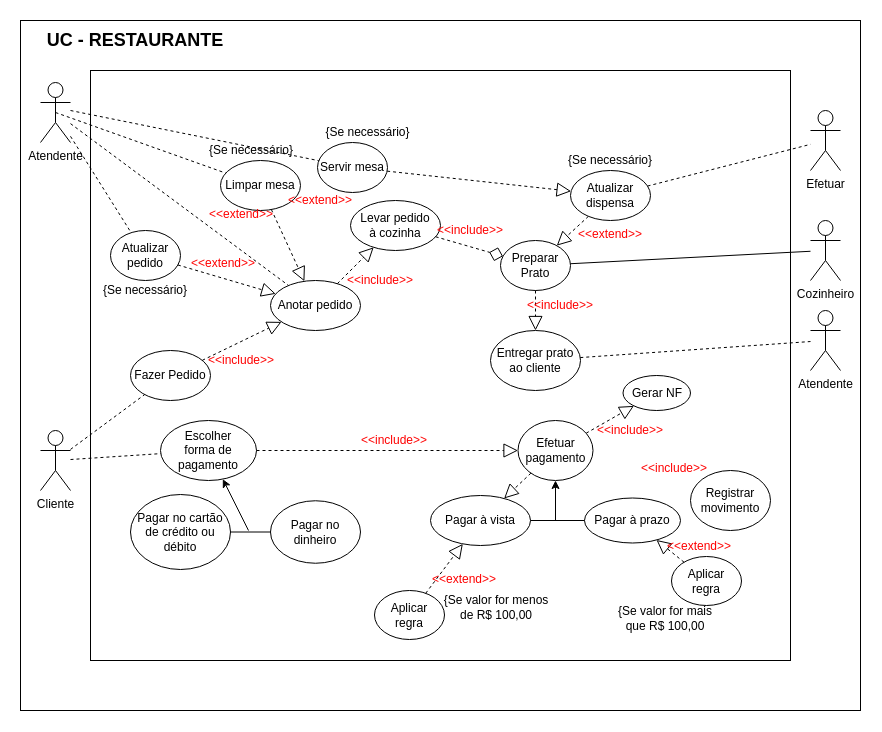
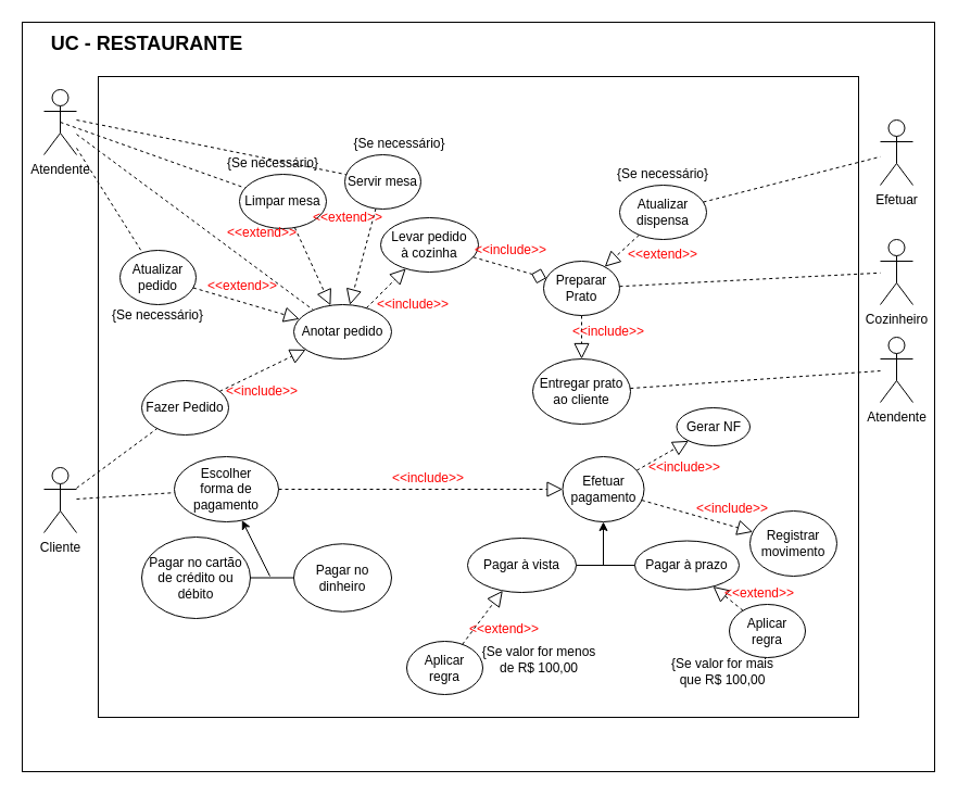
  <mxCell id="0" />
  <mxCell id="1" parent="0" />
  <mxCell id="2" value="Fazer Pedido" style="ellipse;whiteSpace=wrap;html=1;" vertex="1" parent="1"><mxGeometry x="130" y="350" width="80" height="50" as="geometry" /></mxCell>
  <mxCell id="3" value="Levar pedido&lt;br&gt;à cozinha" style="ellipse;whiteSpace=wrap;html=1;" vertex="1" parent="1"><mxGeometry x="350" y="200" width="90" height="50" as="geometry" /></mxCell>
  <mxCell id="4" value="Preparar&lt;br&gt;Prato" style="ellipse;whiteSpace=wrap;html=1;" vertex="1" parent="1"><mxGeometry x="500" y="240" width="70" height="50" as="geometry" /></mxCell>
  <mxCell id="5" value="Atualizar&lt;br&gt;pedido" style="ellipse;whiteSpace=wrap;html=1;" vertex="1" parent="1"><mxGeometry x="110" y="230" width="70" height="50" as="geometry" /></mxCell>
  <mxCell id="6" value="" style="endArrow=diamond;dashed=1;endFill=0;endSize=12;html=1;" edge="1" parent="1" source="3" target="4"><mxGeometry width="160" relative="1" as="geometry"><mxPoint x="360" y="270" as="sourcePoint" /><mxPoint x="520" y="270" as="targetPoint" /></mxGeometry></mxCell>
  <mxCell id="7" value="Entregar prato&lt;br&gt;ao cliente" style="ellipse;whiteSpace=wrap;html=1;" vertex="1" parent="1"><mxGeometry x="490" y="330" width="90" height="60" as="geometry" /></mxCell>
  <mxCell id="8" value="" style="endArrow=block;dashed=1;endFill=0;endSize=12;html=1;" edge="1" parent="1" source="4" target="7"><mxGeometry width="160" relative="1" as="geometry"><mxPoint x="360" y="270" as="sourcePoint" /><mxPoint x="520" y="270" as="targetPoint" /></mxGeometry></mxCell>
  <mxCell id="9" value="Anotar pedido" style="ellipse;whiteSpace=wrap;html=1;" vertex="1" parent="1"><mxGeometry x="270" y="280" width="90" height="50" as="geometry" /></mxCell>
  <mxCell id="10" value="" style="endArrow=block;dashed=1;endFill=0;endSize=12;html=1;" edge="1" parent="1" source="2" target="9"><mxGeometry width="160" relative="1" as="geometry"><mxPoint x="360" y="270" as="sourcePoint" /><mxPoint x="520" y="270" as="targetPoint" /></mxGeometry></mxCell>
  <mxCell id="11" value="" style="endArrow=block;dashed=1;endFill=0;endSize=12;html=1;" edge="1" parent="1" source="5" target="9"><mxGeometry width="160" relative="1" as="geometry"><mxPoint x="360" y="270" as="sourcePoint" /><mxPoint x="520" y="270" as="targetPoint" /></mxGeometry></mxCell>
  <mxCell id="12" value="" style="endArrow=block;dashed=1;endFill=0;endSize=12;html=1;" edge="1" parent="1" source="9" target="3"><mxGeometry width="160" relative="1" as="geometry"><mxPoint x="360" y="270" as="sourcePoint" /><mxPoint x="520" y="270" as="targetPoint" /></mxGeometry></mxCell>
  <mxCell id="13" value="Atualizar&lt;br&gt;dispensa" style="ellipse;whiteSpace=wrap;html=1;" vertex="1" parent="1"><mxGeometry x="570" y="170" width="80" height="50" as="geometry" /></mxCell>
  <mxCell id="14" value="" style="endArrow=block;dashed=1;endFill=0;endSize=12;html=1;" edge="1" parent="1" source="13" target="4"><mxGeometry width="160" relative="1" as="geometry"><mxPoint x="360" y="270" as="sourcePoint" /><mxPoint x="520" y="270" as="targetPoint" /></mxGeometry></mxCell>
  <mxCell id="15" value="{Se necessário}" style="text;html=1;strokeColor=none;fillColor=none;align=center;verticalAlign=middle;whiteSpace=wrap;rounded=0;" vertex="1" parent="1"><mxGeometry x="565" y="150" width="90" height="20" as="geometry" /></mxCell>
  <mxCell id="16" value="Efetuar&lt;br&gt;pagamento" style="ellipse;whiteSpace=wrap;html=1;" vertex="1" parent="1"><mxGeometry x="517.5" y="420" width="75" height="60" as="geometry" /></mxCell>
  <mxCell id="17" value="Pagar à vista" style="ellipse;whiteSpace=wrap;html=1;" vertex="1" parent="1"><mxGeometry x="430" y="495" width="100" height="50" as="geometry" /></mxCell>
  <mxCell id="18" value="Pagar à prazo" style="ellipse;whiteSpace=wrap;html=1;" vertex="1" parent="1"><mxGeometry x="584" y="497.5" width="96" height="45" as="geometry" /></mxCell>
  <mxCell id="19" value="" style="endArrow=none;html=1;" edge="1" parent="1" source="17" target="18"><mxGeometry width="50" height="50" relative="1" as="geometry"><mxPoint x="310" y="550" as="sourcePoint" /><mxPoint x="270" y="510" as="targetPoint" /></mxGeometry></mxCell>
  <mxCell id="20" value="" style="endArrow=classic;html=1;entryX=0.5;entryY=1;entryDx=0;entryDy=0;" edge="1" parent="1" target="16"><mxGeometry width="50" height="50" relative="1" as="geometry"><mxPoint x="555" y="520" as="sourcePoint" /><mxPoint x="360" y="500" as="targetPoint" /></mxGeometry></mxCell>
  <mxCell id="21" value="Escolher&lt;br&gt;forma de&lt;br&gt;pagamento" style="ellipse;whiteSpace=wrap;html=1;" vertex="1" parent="1"><mxGeometry x="160" y="420" width="96" height="60" as="geometry" /></mxCell>
  <mxCell id="22" value="" style="endArrow=block;dashed=1;endFill=0;endSize=12;html=1;" edge="1" parent="1" source="21" target="16"><mxGeometry width="160" relative="1" as="geometry"><mxPoint x="360" y="470" as="sourcePoint" /><mxPoint x="520" y="470" as="targetPoint" /></mxGeometry></mxCell>
  <mxCell id="23" value="Pagar no cartão&lt;br&gt;de crédito ou débito" style="ellipse;whiteSpace=wrap;html=1;" vertex="1" parent="1"><mxGeometry x="130" y="494" width="100" height="75" as="geometry" /></mxCell>
  <mxCell id="24" value="Pagar no&lt;br&gt;dinheiro" style="ellipse;whiteSpace=wrap;html=1;" vertex="1" parent="1"><mxGeometry x="270" y="500.25" width="90" height="62.5" as="geometry" /></mxCell>
  <mxCell id="25" value="" style="endArrow=none;html=1;" edge="1" parent="1" source="23" target="24"><mxGeometry width="50" height="50" relative="1" as="geometry"><mxPoint x="420" y="500" as="sourcePoint" /><mxPoint x="470" y="450" as="targetPoint" /></mxGeometry></mxCell>
  <mxCell id="26" value="" style="endArrow=classic;html=1;" edge="1" parent="1" target="21"><mxGeometry width="50" height="50" relative="1" as="geometry"><mxPoint x="248" y="530" as="sourcePoint" /><mxPoint x="470" y="450" as="targetPoint" /></mxGeometry></mxCell>
  <mxCell id="27" value="Aplicar&lt;br&gt;regra" style="ellipse;whiteSpace=wrap;html=1;" vertex="1" parent="1"><mxGeometry x="374" y="590" width="70" height="49" as="geometry" /></mxCell>
  <mxCell id="28" value="{Se valor for menos de R$ 100,00" style="text;html=1;strokeColor=none;fillColor=none;align=center;verticalAlign=middle;whiteSpace=wrap;rounded=0;" vertex="1" parent="1"><mxGeometry x="441" y="597" width="110" height="20" as="geometry" /></mxCell>
  <mxCell id="29" value="" style="endArrow=block;dashed=1;endFill=0;endSize=12;html=1;" edge="1" parent="1" source="27" target="17"><mxGeometry width="160" relative="1" as="geometry"><mxPoint x="360" y="470" as="sourcePoint" /><mxPoint x="520" y="470" as="targetPoint" /></mxGeometry></mxCell>
  <mxCell id="30" value="Aplicar&lt;br&gt;regra" style="ellipse;whiteSpace=wrap;html=1;" vertex="1" parent="1"><mxGeometry x="671" y="556" width="70" height="49" as="geometry" /></mxCell>
  <mxCell id="31" value="" style="endArrow=block;dashed=1;endFill=0;endSize=12;html=1;" edge="1" parent="1" source="30" target="18"><mxGeometry width="160" relative="1" as="geometry"><mxPoint x="360" y="470" as="sourcePoint" /><mxPoint x="520" y="470" as="targetPoint" /></mxGeometry></mxCell>
  <mxCell id="32" value="{Se valor for mais que R$ 100,00" style="text;html=1;strokeColor=none;fillColor=none;align=center;verticalAlign=middle;whiteSpace=wrap;rounded=0;" vertex="1" parent="1"><mxGeometry x="610" y="608" width="110" height="20" as="geometry" /></mxCell>
  <mxCell id="33" value="Limpar mesa" style="ellipse;whiteSpace=wrap;html=1;" vertex="1" parent="1"><mxGeometry x="220" y="160" width="80" height="50" as="geometry" /></mxCell>
  <mxCell id="34" value="Servir mesa" style="ellipse;whiteSpace=wrap;html=1;" vertex="1" parent="1"><mxGeometry x="317" y="142" width="70" height="50" as="geometry" /></mxCell>
  <mxCell id="35" value="" style="endArrow=block;dashed=1;endFill=0;endSize=12;html=1;" edge="1" parent="1" source="33" target="9"><mxGeometry width="160" relative="1" as="geometry"><mxPoint x="360" y="270" as="sourcePoint" /><mxPoint x="520" y="270" as="targetPoint" /></mxGeometry></mxCell>
- <mxCell id="36" value="" style="endArrow=block;dashed=1;endFill=0;endSize=12;html=1;" edge="1" parent="1" source="34" target="13"><mxGeometry width="160" relative="1" as="geometry"><mxPoint x="360" y="270" as="sourcePoint" /><mxPoint x="520" y="270" as="targetPoint" /></mxGeometry></mxCell>
+ <mxCell id="36" value="" style="endArrow=block;dashed=1;endFill=0;endSize=12;html=1;" edge="1" parent="1" source="34" target="9"><mxGeometry width="160" relative="1" as="geometry"><mxPoint x="360" y="270" as="sourcePoint" /><mxPoint x="520" y="270" as="targetPoint" /></mxGeometry></mxCell>
  <mxCell id="37" value="{Se necessário}" style="text;html=1;strokeColor=none;fillColor=none;align=center;verticalAlign=middle;whiteSpace=wrap;rounded=0;" vertex="1" parent="1"><mxGeometry x="206" y="140" width="90" height="20" as="geometry" /></mxCell>
  <mxCell id="38" value="{Se necessário}" style="text;html=1;strokeColor=none;fillColor=none;align=center;verticalAlign=middle;whiteSpace=wrap;rounded=0;" vertex="1" parent="1"><mxGeometry x="320" y="122" width="95" height="20" as="geometry" /></mxCell>
  <mxCell id="39" value="Gerar NF" style="ellipse;whiteSpace=wrap;html=1;" vertex="1" parent="1"><mxGeometry x="622.5" y="375" width="67.5" height="35" as="geometry" /></mxCell>
  <mxCell id="40" value="Registrar&lt;br&gt;movimento" style="ellipse;whiteSpace=wrap;html=1;" vertex="1" parent="1"><mxGeometry x="690" y="470" width="80" height="60" as="geometry" /></mxCell>
- <mxCell id="41" value="" style="endArrow=block;dashed=1;endFill=0;endSize=12;html=1;" edge="1" parent="1" source="16" target="17"><mxGeometry width="160" relative="1" as="geometry"><mxPoint x="360" y="470" as="sourcePoint" /><mxPoint x="520" y="470" as="targetPoint" /></mxGeometry></mxCell>
+ <mxCell id="41" value="" style="endArrow=block;dashed=1;endFill=0;endSize=12;html=1;" edge="1" parent="1" source="16" target="40"><mxGeometry width="160" relative="1" as="geometry"><mxPoint x="360" y="470" as="sourcePoint" /><mxPoint x="520" y="470" as="targetPoint" /></mxGeometry></mxCell>
  <mxCell id="42" value="" style="endArrow=block;dashed=1;endFill=0;endSize=12;html=1;" edge="1" parent="1" source="16" target="39"><mxGeometry width="160" relative="1" as="geometry"><mxPoint x="360" y="470" as="sourcePoint" /><mxPoint x="520" y="470" as="targetPoint" /></mxGeometry></mxCell>
  <mxCell id="43" value="Cliente" style="shape=umlActor;verticalLabelPosition=bottom;labelBackgroundColor=#ffffff;verticalAlign=top;html=1;outlineConnect=0;" vertex="1" parent="1"><mxGeometry x="40" y="430" width="30" height="60" as="geometry" /></mxCell>
  <mxCell id="44" value="" style="endArrow=none;dashed=1;html=1;" edge="1" parent="1" source="43" target="2"><mxGeometry width="50" height="50" relative="1" as="geometry"><mxPoint x="420" y="300" as="sourcePoint" /><mxPoint x="470" y="250" as="targetPoint" /></mxGeometry></mxCell>
  <mxCell id="45" value="" style="endArrow=none;dashed=1;html=1;" edge="1" parent="1" source="43" target="21"><mxGeometry width="50" height="50" relative="1" as="geometry"><mxPoint x="420" y="300" as="sourcePoint" /><mxPoint x="470" y="250" as="targetPoint" /></mxGeometry></mxCell>
  <mxCell id="46" value="Atendente" style="shape=umlActor;verticalLabelPosition=bottom;labelBackgroundColor=#ffffff;verticalAlign=top;html=1;outlineConnect=0;" vertex="1" parent="1"><mxGeometry x="40" y="82" width="30" height="60" as="geometry" /></mxCell>
  <mxCell id="47" value="" style="endArrow=none;dashed=1;html=1;" edge="1" parent="1" source="46" target="9"><mxGeometry width="50" height="50" relative="1" as="geometry"><mxPoint x="420" y="300" as="sourcePoint" /><mxPoint x="470" y="250" as="targetPoint" /></mxGeometry></mxCell>
  <mxCell id="48" value="" style="endArrow=none;dashed=1;html=1;exitX=0.5;exitY=0.5;exitDx=0;exitDy=0;exitPerimeter=0;" edge="1" parent="1" source="46" target="33"><mxGeometry width="50" height="50" relative="1" as="geometry"><mxPoint x="420" y="300" as="sourcePoint" /><mxPoint x="470" y="250" as="targetPoint" /></mxGeometry></mxCell>
  <mxCell id="49" value="" style="endArrow=none;dashed=1;html=1;" edge="1" parent="1" target="34"><mxGeometry width="50" height="50" relative="1" as="geometry"><mxPoint x="70" y="110" as="sourcePoint" /><mxPoint x="470" y="250" as="targetPoint" /></mxGeometry></mxCell>
  <mxCell id="50" value="Efetuar" style="shape=umlActor;verticalLabelPosition=bottom;labelBackgroundColor=#ffffff;verticalAlign=top;html=1;outlineConnect=0;" vertex="1" parent="1"><mxGeometry x="810" y="110" width="30" height="60" as="geometry" /></mxCell>
  <mxCell id="51" value="" style="endArrow=none;dashed=1;html=1;" edge="1" parent="1" source="13" target="50"><mxGeometry width="50" height="50" relative="1" as="geometry"><mxPoint x="420" y="300" as="sourcePoint" /><mxPoint x="470" y="250" as="targetPoint" /></mxGeometry></mxCell>
  <mxCell id="52" value="Cozinheiro" style="shape=umlActor;verticalLabelPosition=bottom;labelBackgroundColor=#ffffff;verticalAlign=top;html=1;outlineConnect=0;" vertex="1" parent="1"><mxGeometry x="810" y="220" width="30" height="60" as="geometry" /></mxCell>
- <mxCell id="53" value="" style="endArrow=none;dashed=0;html=1;" edge="1" parent="1" source="4" target="52"><mxGeometry width="50" height="50" relative="1" as="geometry"><mxPoint x="420" y="400" as="sourcePoint" /><mxPoint x="470" y="350" as="targetPoint" /></mxGeometry></mxCell>
+ <mxCell id="53" value="" style="endArrow=none;dashed=1;html=1;" edge="1" parent="1" source="4" target="52"><mxGeometry width="50" height="50" relative="1" as="geometry"><mxPoint x="420" y="400" as="sourcePoint" /><mxPoint x="470" y="350" as="targetPoint" /></mxGeometry></mxCell>
  <mxCell id="54" value="Atendente" style="shape=umlActor;verticalLabelPosition=bottom;labelBackgroundColor=#ffffff;verticalAlign=top;html=1;outlineConnect=0;" vertex="1" parent="1"><mxGeometry x="810" y="310" width="30" height="60" as="geometry" /></mxCell>
  <mxCell id="55" value="" style="endArrow=none;dashed=1;html=1;" edge="1" parent="1" source="7" target="54"><mxGeometry width="50" height="50" relative="1" as="geometry"><mxPoint x="420" y="400" as="sourcePoint" /><mxPoint x="470" y="350" as="targetPoint" /></mxGeometry></mxCell>
  <mxCell id="56" value="&lt;font color=&quot;#ff0000&quot;&gt;&amp;lt;&amp;lt;extend&amp;gt;&amp;gt;&lt;/font&gt;" style="text;html=1;strokeColor=none;fillColor=none;align=center;verticalAlign=middle;whiteSpace=wrap;rounded=0;" vertex="1" parent="1"><mxGeometry x="221" y="204" width="40" height="20" as="geometry" /></mxCell>
  <mxCell id="57" value="&lt;font color=&quot;#ff0000&quot;&gt;&amp;lt;&amp;lt;extend&amp;gt;&amp;gt;&lt;/font&gt;" style="text;html=1;strokeColor=none;fillColor=none;align=center;verticalAlign=middle;whiteSpace=wrap;rounded=0;" vertex="1" parent="1"><mxGeometry x="300" y="190" width="40" height="20" as="geometry" /></mxCell>
  <mxCell id="58" value="&lt;font color=&quot;#ff0000&quot;&gt;&amp;lt;&amp;lt;include&amp;gt;&amp;gt;&lt;/font&gt;" style="text;html=1;strokeColor=none;fillColor=none;align=center;verticalAlign=middle;whiteSpace=wrap;rounded=0;" vertex="1" parent="1"><mxGeometry x="221" y="350" width="40" height="20" as="geometry" /></mxCell>
  <mxCell id="59" value="&lt;font color=&quot;#ff0000&quot;&gt;&amp;lt;&amp;lt;extend&amp;gt;&amp;gt;&lt;/font&gt;" style="text;html=1;strokeColor=none;fillColor=none;align=center;verticalAlign=middle;whiteSpace=wrap;rounded=0;" vertex="1" parent="1"><mxGeometry x="203" y="253" width="40" height="20" as="geometry" /></mxCell>
  <mxCell id="60" value="{Se necessário}" style="text;html=1;strokeColor=none;fillColor=none;align=center;verticalAlign=middle;whiteSpace=wrap;rounded=0;" vertex="1" parent="1"><mxGeometry x="98" y="280" width="94" height="20" as="geometry" /></mxCell>
  <mxCell id="61" value="" style="endArrow=none;dashed=1;html=1;" edge="1" parent="1" source="46" target="5"><mxGeometry width="50" height="50" relative="1" as="geometry"><mxPoint x="420" y="170" as="sourcePoint" /><mxPoint x="470" y="120" as="targetPoint" /></mxGeometry></mxCell>
  <mxCell id="62" value="&lt;font color=&quot;#ff0000&quot;&gt;&amp;lt;&amp;lt;include&amp;gt;&amp;gt;&lt;/font&gt;" style="text;html=1;strokeColor=none;fillColor=none;align=center;verticalAlign=middle;whiteSpace=wrap;rounded=0;" vertex="1" parent="1"><mxGeometry x="360" y="270" width="40" height="20" as="geometry" /></mxCell>
  <mxCell id="63" value="&lt;font color=&quot;#ff0000&quot;&gt;&amp;lt;&amp;lt;include&amp;gt;&amp;gt;&lt;/font&gt;" style="text;html=1;strokeColor=none;fillColor=none;align=center;verticalAlign=middle;whiteSpace=wrap;rounded=0;" vertex="1" parent="1"><mxGeometry x="450" y="220" width="40" height="20" as="geometry" /></mxCell>
  <mxCell id="64" value="&lt;font color=&quot;#ff0000&quot;&gt;&amp;lt;&amp;lt;extend&amp;gt;&amp;gt;&lt;/font&gt;" style="text;html=1;strokeColor=none;fillColor=none;align=center;verticalAlign=middle;whiteSpace=wrap;rounded=0;" vertex="1" parent="1"><mxGeometry x="590" y="224" width="40" height="20" as="geometry" /></mxCell>
  <mxCell id="65" value="&lt;font color=&quot;#ff0000&quot;&gt;&amp;lt;&amp;lt;include&amp;gt;&amp;gt;&lt;/font&gt;" style="text;html=1;strokeColor=none;fillColor=none;align=center;verticalAlign=middle;whiteSpace=wrap;rounded=0;" vertex="1" parent="1"><mxGeometry x="540" y="295" width="40" height="20" as="geometry" /></mxCell>
  <mxCell id="66" value="&lt;font color=&quot;#ff0000&quot;&gt;&amp;lt;&amp;lt;include&amp;gt;&amp;gt;&lt;/font&gt;" style="text;html=1;strokeColor=none;fillColor=none;align=center;verticalAlign=middle;whiteSpace=wrap;rounded=0;" vertex="1" parent="1"><mxGeometry x="374" y="430" width="40" height="20" as="geometry" /></mxCell>
  <mxCell id="67" value="&lt;font color=&quot;#ff0000&quot;&gt;&amp;lt;&amp;lt;include&amp;gt;&amp;gt;&lt;/font&gt;" style="text;html=1;strokeColor=none;fillColor=none;align=center;verticalAlign=middle;whiteSpace=wrap;rounded=0;" vertex="1" parent="1"><mxGeometry x="610" y="420" width="40" height="20" as="geometry" /></mxCell>
  <mxCell id="68" value="&lt;font color=&quot;#ff0000&quot;&gt;&amp;lt;&amp;lt;include&amp;gt;&amp;gt;&lt;/font&gt;" style="text;html=1;strokeColor=none;fillColor=none;align=center;verticalAlign=middle;whiteSpace=wrap;rounded=0;" vertex="1" parent="1"><mxGeometry x="654" y="458" width="40" height="20" as="geometry" /></mxCell>
  <mxCell id="69" value="&lt;font color=&quot;#ff0000&quot;&gt;&amp;lt;&amp;lt;extend&amp;gt;&amp;gt;&lt;/font&gt;" style="text;html=1;strokeColor=none;fillColor=none;align=center;verticalAlign=middle;whiteSpace=wrap;rounded=0;" vertex="1" parent="1"><mxGeometry x="444" y="569" width="40" height="20" as="geometry" /></mxCell>
  <mxCell id="70" value="&lt;font color=&quot;#ff0000&quot;&gt;&amp;lt;&amp;lt;extend&amp;gt;&amp;gt;&lt;/font&gt;" style="text;html=1;strokeColor=none;fillColor=none;align=center;verticalAlign=middle;whiteSpace=wrap;rounded=0;" vertex="1" parent="1"><mxGeometry x="679" y="536" width="40" height="20" as="geometry" /></mxCell>
  <mxCell id="71" value="" style="rounded=0;whiteSpace=wrap;html=1;fillColor=none;" vertex="1" parent="1"><mxGeometry x="90" y="70" width="700" height="590" as="geometry" /></mxCell>
  <mxCell id="72" value="" style="rounded=0;whiteSpace=wrap;html=1;fillColor=none;" vertex="1" parent="1"><mxGeometry x="20" width="840" height="690" as="geometry" y="20" /></mxCell>
  <mxCell id="73" value="&lt;font style=&quot;font-size: 18px&quot;&gt;&lt;b&gt;UC - RESTAURANTE&lt;/b&gt;&lt;/font&gt;" style="text;html=1;strokeColor=none;fillColor=none;align=center;verticalAlign=middle;whiteSpace=wrap;rounded=0;" vertex="1" parent="1"><mxGeometry y="30" width="210" height="20" as="geometry" x="30" /></mxCell>
